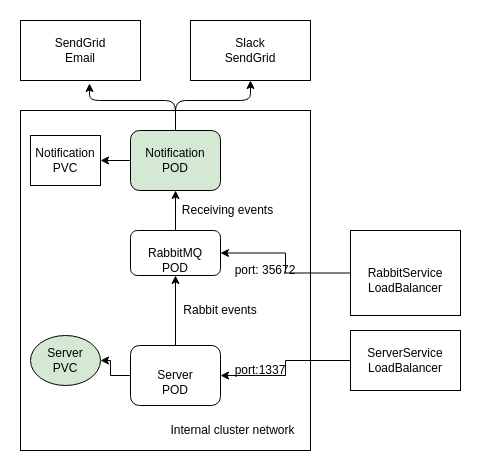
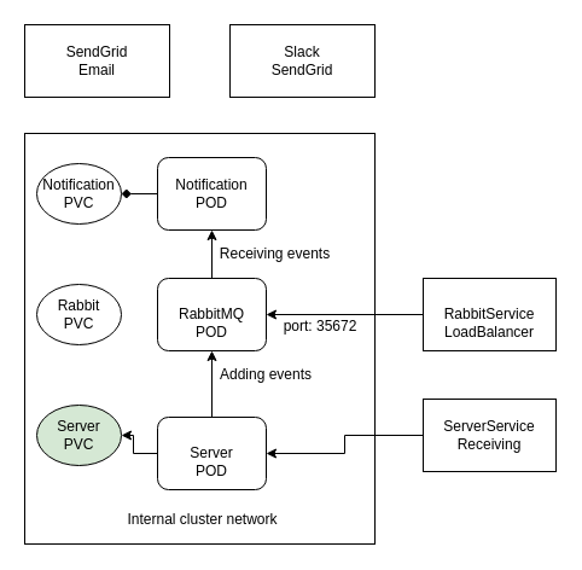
  <mxCell id="0" />
  <mxCell id="1" parent="0" />
  <mxCell id="2" value="" style="rounded=0;whiteSpace=wrap;html=1;" parent="1" vertex="1"><mxGeometry x="20" y="110" width="290" height="340" as="geometry" /></mxCell>
- <mxCell id="3" value="&lt;div&gt;&lt;br&gt;&lt;/div&gt;&lt;div&gt;RabbitMQ&lt;/div&gt;&lt;div&gt;POD&lt;br&gt;&lt;/div&gt;" style="rounded=1;whiteSpace=wrap;html=1;" parent="1" vertex="1"><mxGeometry x="130" y="230" width="90" height="45" as="geometry" /></mxCell>
+ <mxCell id="3" value="&lt;div&gt;&lt;br&gt;&lt;/div&gt;&lt;div&gt;RabbitMQ&lt;/div&gt;&lt;div&gt;POD&lt;br&gt;&lt;/div&gt;" style="rounded=1;whiteSpace=wrap;html=1;" parent="1" vertex="1"><mxGeometry x="130" y="230" width="90" height="60" as="geometry" /></mxCell>
  <mxCell id="4" value="" style="edgeStyle=orthogonalEdgeStyle;rounded=0;orthogonalLoop=1;jettySize=auto;html=1;" parent="1" source="5" target="14" edge="1"><mxGeometry relative="1" as="geometry" /></mxCell>
  <mxCell id="5" value="&lt;div&gt;&lt;br&gt;&lt;/div&gt;&lt;div&gt;Server&lt;/div&gt;&lt;div&gt;POD&lt;br&gt;&lt;/div&gt;" style="rounded=1;whiteSpace=wrap;html=1;" parent="1" vertex="1"><mxGeometry x="130" y="345" width="90" height="60" as="geometry" /></mxCell>
  <mxCell id="6" value="" style="endArrow=classic;html=1;entryX=0.5;entryY=1;entryDx=0;entryDy=0;" parent="1" source="5" target="3" edge="1"><mxGeometry width="50" height="50" relative="1" as="geometry"><mxPoint x="180" y="340" as="sourcePoint" /><mxPoint x="230" y="290" as="targetPoint" /></mxGeometry></mxCell>
  <mxCell id="7" value="" style="edgeStyle=orthogonalEdgeStyle;rounded=0;orthogonalLoop=1;jettySize=auto;html=1;" parent="1" source="8" target="3" edge="1"><mxGeometry relative="1" as="geometry" /></mxCell>
- <mxCell id="8" value="&lt;div&gt;&lt;br&gt;&lt;/div&gt;&lt;div&gt;RabbitService&lt;/div&gt;&lt;div&gt;LoadBalancer&lt;br&gt;&lt;/div&gt;" style="rounded=0;whiteSpace=wrap;html=1;" parent="1" vertex="1"><mxGeometry x="350" y="230" width="110" height="85" as="geometry" /></mxCell>
+ <mxCell id="8" value="&lt;div&gt;&lt;br&gt;&lt;/div&gt;&lt;div&gt;RabbitService&lt;/div&gt;&lt;div&gt;LoadBalancer&lt;br&gt;&lt;/div&gt;" style="rounded=0;whiteSpace=wrap;html=1;" parent="1" vertex="1"><mxGeometry x="350" y="230" width="110" height="60" as="geometry" /></mxCell>
  <mxCell id="9" value="" style="edgeStyle=orthogonalEdgeStyle;rounded=0;orthogonalLoop=1;jettySize=auto;html=1;" parent="1" source="10" target="5" edge="1"><mxGeometry relative="1" as="geometry" /></mxCell>
- <mxCell id="10" value="&lt;div&gt;ServerService&lt;/div&gt;&lt;div&gt;LoadBalancer&lt;br&gt;&lt;/div&gt;" style="rounded=0;whiteSpace=wrap;html=1;" parent="1" vertex="1"><mxGeometry x="350" y="330" width="110" height="60" as="geometry" /></mxCell>
- <mxCell id="11" value="port:1337 " style="text;html=1;strokeColor=none;fillColor=none;align=center;verticalAlign=middle;whiteSpace=wrap;rounded=0;" parent="1" vertex="1"><mxGeometry x="240" y="360" width="40" height="20" as="geometry" /></mxCell>
+ <mxCell id="10" value="&lt;div&gt;ServerService&lt;/div&gt;&lt;div&gt;Receiving&lt;br&gt;&lt;/div&gt;" style="rounded=0;whiteSpace=wrap;html=1;" parent="1" vertex="1"><mxGeometry x="350" y="330" width="110" height="60" as="geometry" /></mxCell>
  <mxCell id="12" value="port: &lt;span class=&quot;pl-c1&quot;&gt;35672&lt;/span&gt;" style="text;html=1;strokeColor=none;fillColor=none;align=center;verticalAlign=middle;whiteSpace=wrap;rounded=0;" parent="1" vertex="1"><mxGeometry x="230" y="260" width="70" height="20" as="geometry" /></mxCell>
+ <mxCell id="13" value="&lt;div&gt;Rabbit&lt;/div&gt;&lt;div&gt;PVC&lt;br&gt;&lt;/div&gt;" style="ellipse;whiteSpace=wrap;html=1;" parent="1" vertex="1"><mxGeometry x="30" y="235" width="70" height="50" as="geometry" /></mxCell>
  <mxCell id="14" value="&lt;div&gt;Server&lt;/div&gt;&lt;div&gt;PVC&lt;br&gt;&lt;/div&gt;" style="ellipse;whiteSpace=wrap;html=1;fillColor=#d5e8d4;" parent="1" vertex="1"><mxGeometry x="30" y="335" width="70" height="50" as="geometry" /></mxCell>
- <mxCell id="15" value="" style="edgeStyle=orthogonalEdgeStyle;rounded=0;orthogonalLoop=1;jettySize=auto;html=1;" parent="1" source="16" target="17" edge="1"><mxGeometry relative="1" as="geometry" /></mxCell>
- <mxCell id="16" value="&lt;div&gt;Notification&lt;/div&gt;&lt;div&gt;POD&lt;br&gt;&lt;/div&gt;" style="rounded=1;whiteSpace=wrap;html=1;fillColor=#d5e8d4;" parent="1" vertex="1"><mxGeometry x="130" y="130" width="90" height="60" as="geometry" /></mxCell>
- <mxCell id="17" value="&lt;div&gt;Notification&lt;/div&gt;&lt;div&gt;PVC&lt;br&gt;&lt;/div&gt;" style="whiteSpace=wrap;html=1;rounded=0;" parent="1" vertex="1"><mxGeometry x="30" y="135" width="70" height="50" as="geometry" /></mxCell>
- <mxCell id="18" value="Internal cluster network" style="text;html=1;strokeColor=none;fillColor=none;align=center;verticalAlign=middle;whiteSpace=wrap;rounded=0;" parent="1" vertex="1"><mxGeometry x="165" y="420" width="135" height="20" as="geometry" /></mxCell>
+ <mxCell id="15" value="" style="edgeStyle=orthogonalEdgeStyle;rounded=0;orthogonalLoop=1;jettySize=auto;html=1;endArrow=diamond;" parent="1" source="16" target="17" edge="1"><mxGeometry relative="1" as="geometry" /></mxCell>
+ <mxCell id="16" value="&lt;div&gt;Notification&lt;/div&gt;&lt;div&gt;POD&lt;br&gt;&lt;/div&gt;" style="rounded=1;whiteSpace=wrap;html=1;" parent="1" vertex="1"><mxGeometry x="130" y="130" width="90" height="60" as="geometry" /></mxCell>
+ <mxCell id="17" value="&lt;div&gt;Notification&lt;/div&gt;&lt;div&gt;PVC&lt;br&gt;&lt;/div&gt;" style="ellipse;whiteSpace=wrap;html=1;" parent="1" vertex="1"><mxGeometry x="30" y="135" width="70" height="50" as="geometry" /></mxCell>
+ <mxCell id="18" value="Internal cluster network" style="text;html=1;strokeColor=none;fillColor=none;align=center;verticalAlign=middle;whiteSpace=wrap;rounded=0;" parent="1" vertex="1"><mxGeometry x="100" y="420" width="135" height="20" as="geometry" /></mxCell>
  <mxCell id="19" value="" style="endArrow=classic;html=1;exitX=0.5;exitY=0;exitDx=0;exitDy=0;entryX=0.5;entryY=1;entryDx=0;entryDy=0;" parent="1" source="3" target="16" edge="1"><mxGeometry width="50" height="50" relative="1" as="geometry"><mxPoint x="230" y="230" as="sourcePoint" /><mxPoint x="280" y="180" as="targetPoint" /></mxGeometry></mxCell>
- <mxCell id="20" value="Rabbit events" style="text;html=1;strokeColor=none;fillColor=none;align=center;verticalAlign=middle;whiteSpace=wrap;rounded=0;" parent="1" vertex="1"><mxGeometry x="175" y="300" width="90" height="20" as="geometry" /></mxCell>
+ <mxCell id="20" value="Adding events" style="text;html=1;strokeColor=none;fillColor=none;align=center;verticalAlign=middle;whiteSpace=wrap;rounded=0;" parent="1" vertex="1"><mxGeometry x="175" y="300" width="90" height="20" as="geometry" /></mxCell>
  <mxCell id="21" value="Receiving events" style="text;html=1;strokeColor=none;fillColor=none;align=center;verticalAlign=middle;whiteSpace=wrap;rounded=0;" parent="1" vertex="1"><mxGeometry x="175" y="200" width="105" height="20" as="geometry" /></mxCell>
  <mxCell id="22" value="&lt;div&gt;SendGrid&lt;/div&gt;&lt;div&gt;Email&lt;br&gt;&lt;/div&gt;" style="rounded=0;whiteSpace=wrap;html=1;" vertex="1" parent="1"><mxGeometry x="20" y="20" width="120" height="60" as="geometry" /></mxCell>
  <mxCell id="23" value="&lt;div&gt;Slack&lt;/div&gt;&lt;div&gt;SendGrid&lt;br&gt;&lt;/div&gt;" style="rounded=0;whiteSpace=wrap;html=1;" vertex="1" parent="1"><mxGeometry x="190" y="20" width="120" height="60" as="geometry" /></mxCell>
- <mxCell id="24" value="" style="endArrow=classic;html=1;exitX=0.5;exitY=0;exitDx=0;exitDy=0;entryX=0.575;entryY=1.05;entryDx=0;entryDy=0;entryPerimeter=0;" edge="1" parent="1" source="16" target="22"><mxGeometry width="50" height="50" relative="1" as="geometry"><mxPoint x="-50" y="80" as="sourcePoint" /><mxPoint x="0" y="30" as="targetPoint" /><Array as="points"><mxPoint x="175" y="100" /><mxPoint x="89" y="100" /></Array></mxGeometry></mxCell>
- <mxCell id="25" value="" style="endArrow=classic;html=1;exitX=0.5;exitY=0;exitDx=0;exitDy=0;entryX=0.5;entryY=1;entryDx=0;entryDy=0;" edge="1" parent="1" source="16" target="23"><mxGeometry width="50" height="50" relative="1" as="geometry"><mxPoint x="-50" y="210" as="sourcePoint" /><mxPoint x="0" y="160" as="targetPoint" /><Array as="points"><mxPoint x="175" y="100" /><mxPoint x="250" y="100" /></Array></mxGeometry></mxCell>
